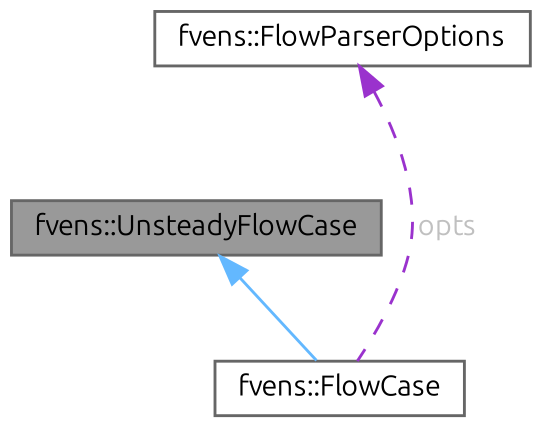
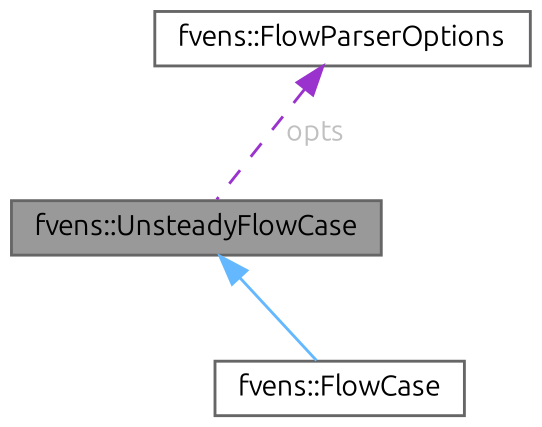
  digraph {
    fontname=Ubuntu
    node [color=gray40 fillcolor=white fontname=Ubuntu fontsize=10 shape=box style=filled]
    edge [dir=back fontname=Ubuntu fontsize=10 labelfontname=Helvetica labelfontsize=10]
    n1 [fillcolor=grey60 fontcolor=black height=0.2 label="fvens::UnsteadyFlowCase" width=0.4]
    n2 [height=0.2 label="fvens::FlowCase" width=0.4]
    n3 [height=0.2 label="fvens::FlowParserOptions" width=0.4]
    n1 -> n2 [color=steelblue1 style=solid]
-   n3 -> n2 [color=darkorchid3 fontcolor=grey label=" opts" style=dashed]
+   n3 -> n1 [color=darkorchid3 fontcolor=grey label=" opts" style=dashed]
  }
